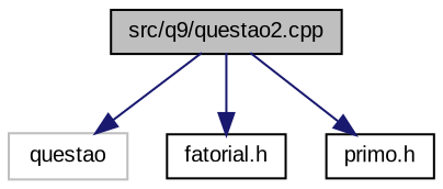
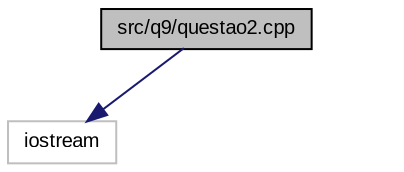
  digraph {
    fontname="Liberation Sans"
    node [color=black fillcolor=white fontname="Liberation Sans" fontsize=10 shape=record style=filled]
    edge [color=midnightblue fontname="Liberation Sans" fontsize=10 labelfontname=Helvetica labelfontsize=10 style=solid]
    n1 [fillcolor=grey75 fontcolor=black height=0.2 label="src/q9/questao2.cpp" width=0.4]
-   n2 [color=grey75 height=0.2 label=questao width=0.4]
-   n3 [height=0.2 label="fatorial.h" width=0.4]
-   n4 [height=0.2 label="primo.h" width=0.4]
+   n2 [color=grey75 height=0.2 label=iostream width=0.4]
    n1 -> n2
-   n1 -> n3
-   n1 -> n4
  }
